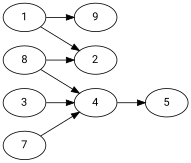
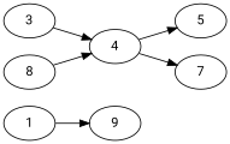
  digraph {
    fontname="Roboto Mono"
    rankdir=LR
    node [fontname="Roboto Mono"]
    edge [fontname="Roboto Mono"]
    1
-   2
    9
    3
    4
    5
    8
    7
-   1 -> 2
    1 -> 9
    3 -> 4
    4 -> 5
-   8 -> 2
    8 -> 4
-   7 -> 4
+   4 -> 7
  }
